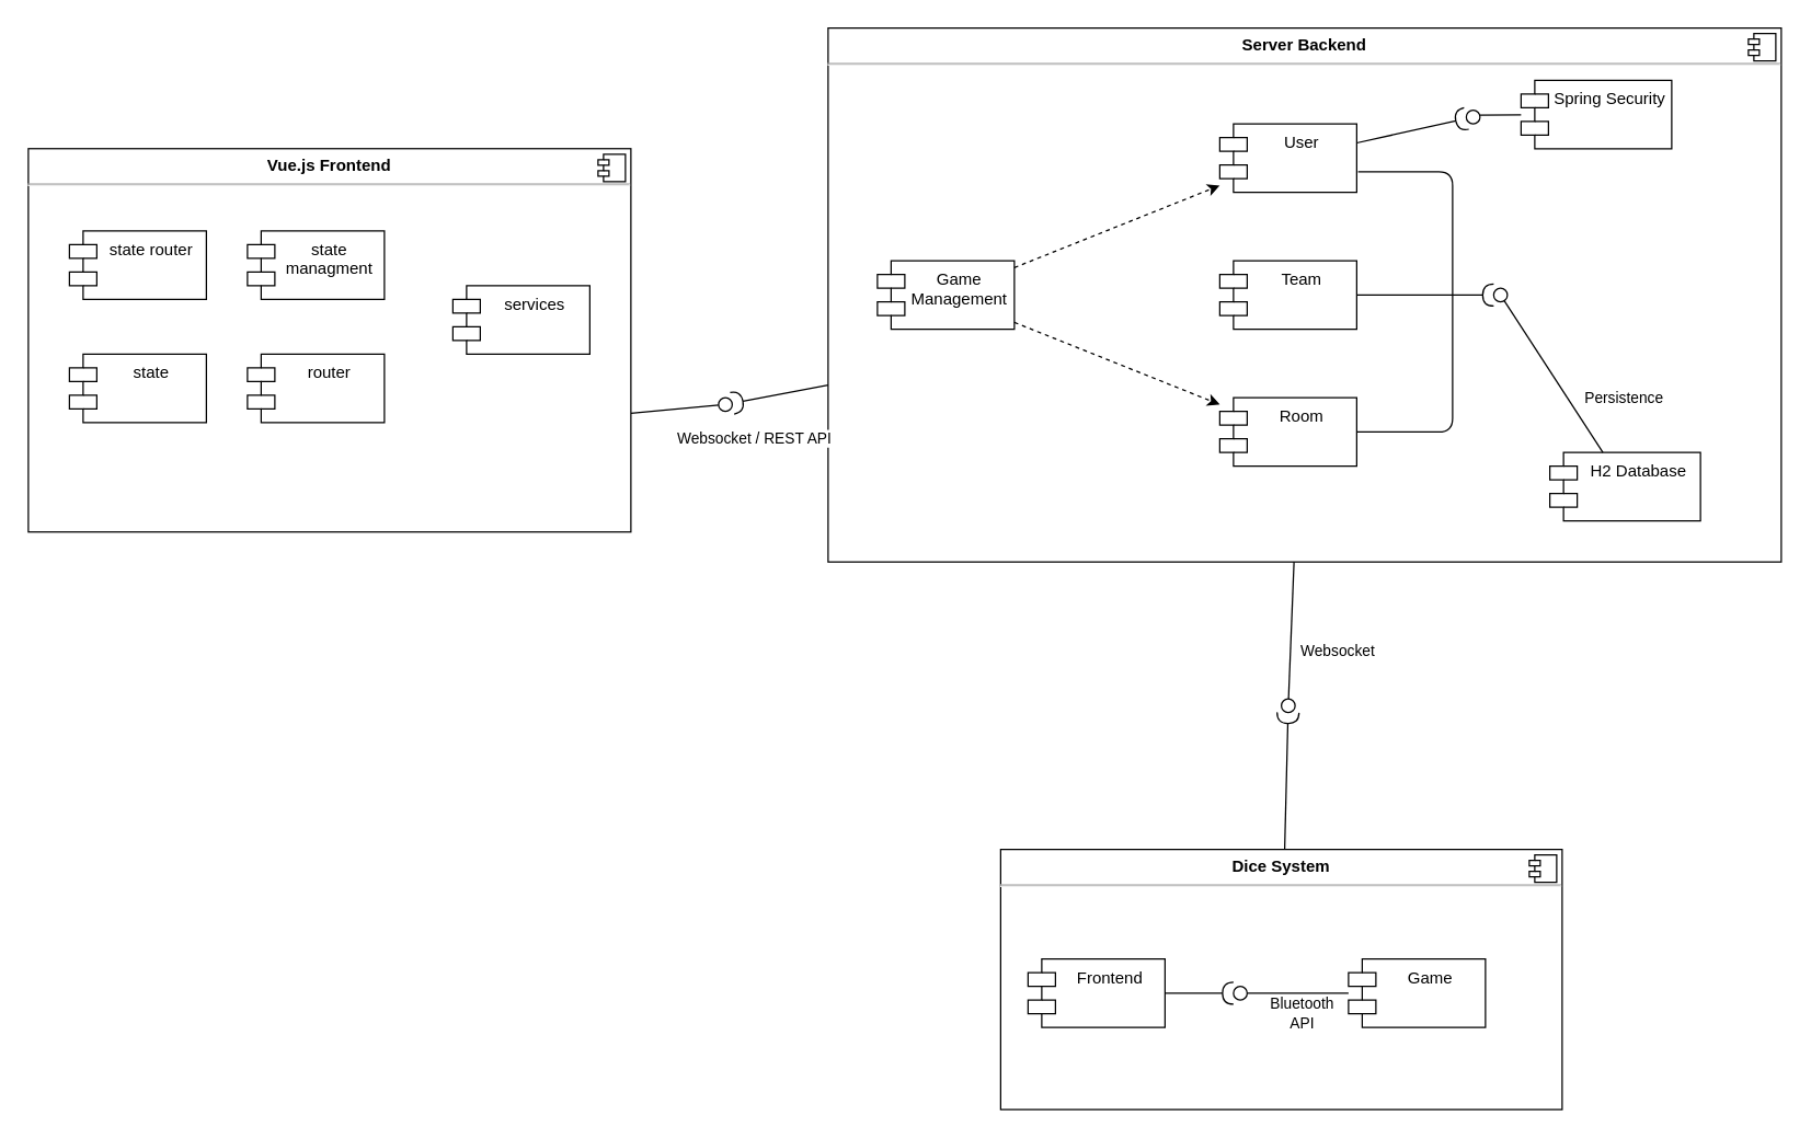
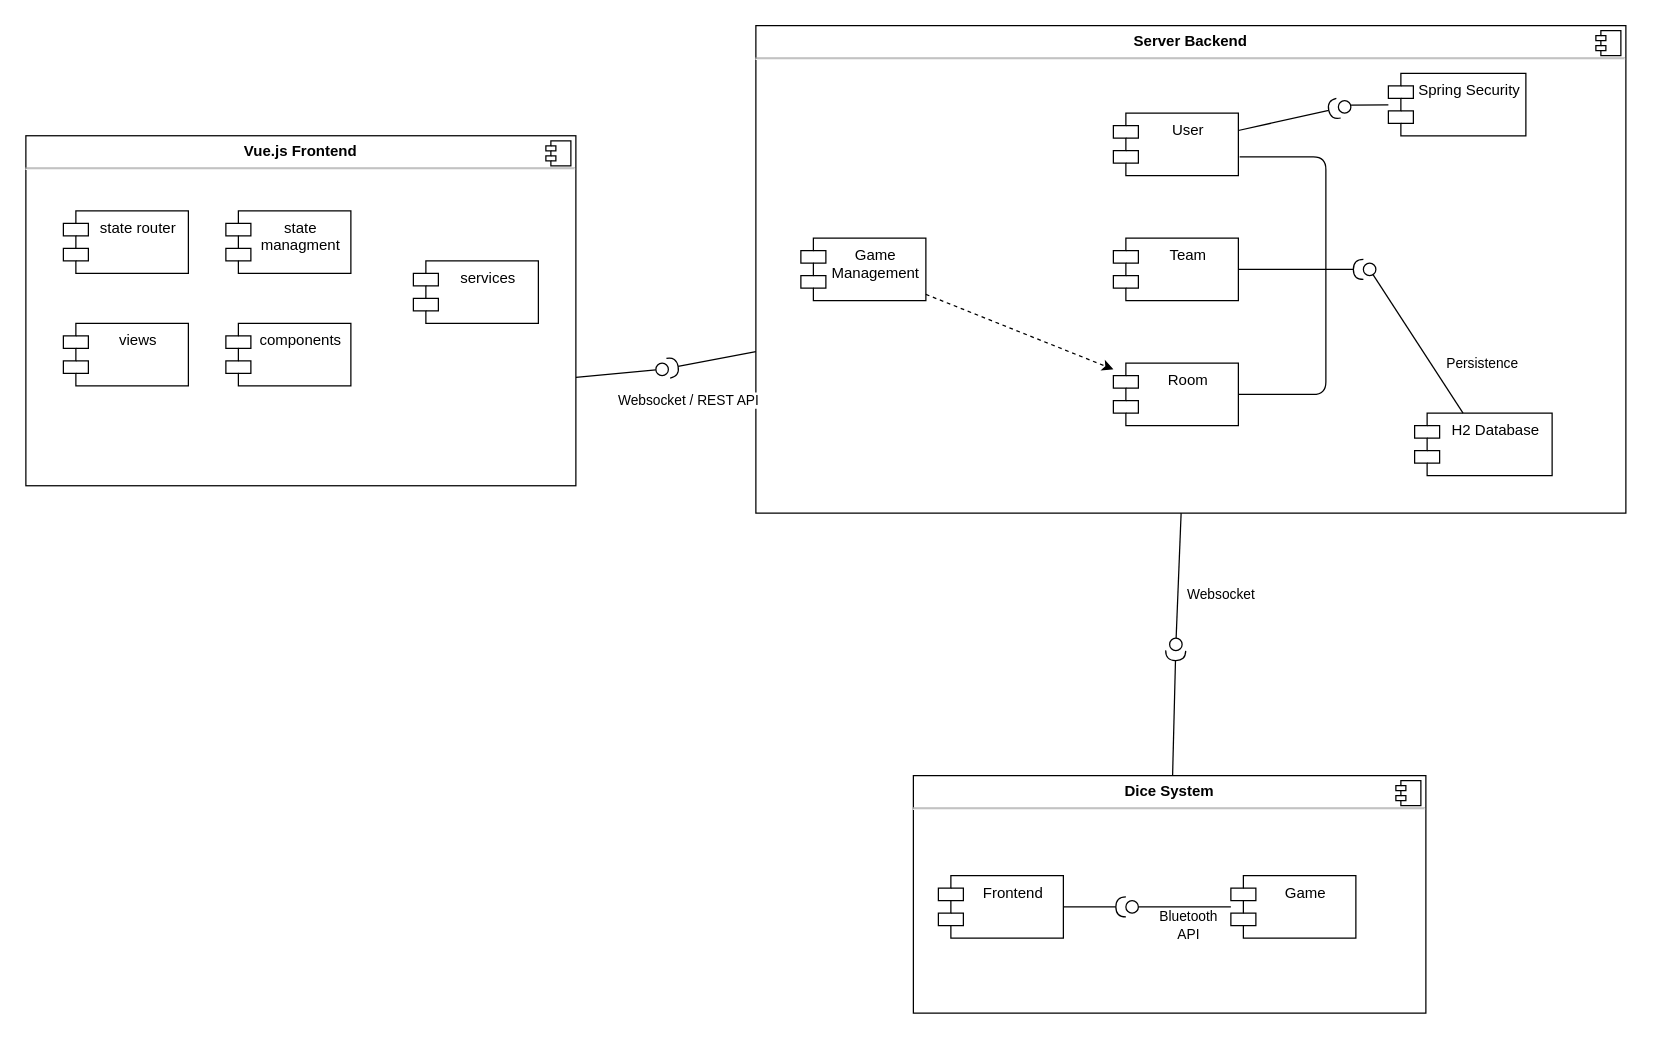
  <mxCell id="0" />
  <mxCell id="1" parent="0" />
  <mxCell id="2" value="&lt;p style=&quot;margin: 0px ; margin-top: 6px ; text-align: center&quot;&gt;&lt;b&gt;Server Backend&lt;/b&gt;&lt;/p&gt;&lt;hr&gt;&lt;p style=&quot;margin: 0px ; margin-left: 8px&quot;&gt;&lt;br&gt;&lt;/p&gt;" style="align=left;overflow=fill;html=1;dropTarget=0;" parent="1" vertex="1"><mxGeometry x="604" y="20" width="696" height="390" as="geometry" /></mxCell>
  <mxCell id="3" value="" style="shape=component;jettyWidth=8;jettyHeight=4;" parent="2" vertex="1"><mxGeometry x="1" width="20" height="20" relative="1" as="geometry"><mxPoint x="-24" y="4" as="offset" /></mxGeometry></mxCell>
  <mxCell id="4" value="&lt;p style=&quot;margin: 0px ; margin-top: 6px ; text-align: center&quot;&gt;&lt;b&gt;Dice System&lt;/b&gt;&lt;/p&gt;&lt;hr&gt;&lt;p style=&quot;margin: 0px ; margin-left: 8px&quot;&gt;&lt;br&gt;&lt;/p&gt;" style="align=left;overflow=fill;html=1;dropTarget=0;" parent="1" vertex="1"><mxGeometry x="730" y="620" width="410" height="190" as="geometry" /></mxCell>
  <mxCell id="5" value="" style="shape=component;jettyWidth=8;jettyHeight=4;" parent="4" vertex="1"><mxGeometry x="1" width="20" height="20" relative="1" as="geometry"><mxPoint x="-24" y="4" as="offset" /></mxGeometry></mxCell>
  <mxCell id="6" value="" style="rounded=0;orthogonalLoop=1;jettySize=auto;html=1;endArrow=none;endFill=0;" parent="1" target="18" edge="1"><mxGeometry relative="1" as="geometry"><mxPoint x="460" y="301.462" as="sourcePoint" /></mxGeometry></mxCell>
  <mxCell id="7" value="User" style="shape=module;align=left;spacingLeft=20;align=center;verticalAlign=top;" parent="1" vertex="1"><mxGeometry x="890" y="90" width="100" height="50" as="geometry" /></mxCell>
  <mxCell id="8" value="H2 Database" style="shape=module;align=left;spacingLeft=20;align=center;verticalAlign=top;" parent="1" vertex="1"><mxGeometry x="1131" y="330" width="110" height="50" as="geometry" /></mxCell>
  <mxCell id="9" value="Frontend" style="shape=module;align=left;spacingLeft=20;align=center;verticalAlign=top;" parent="1" vertex="1"><mxGeometry x="750" y="700" width="100" height="50" as="geometry" /></mxCell>
  <mxCell id="10" value="Game" style="shape=module;align=left;spacingLeft=20;align=center;verticalAlign=top;" parent="1" vertex="1"><mxGeometry x="984" y="700" width="100" height="50" as="geometry" /></mxCell>
  <mxCell id="11" value="Bluetooth&lt;br&gt;API" style="rounded=0;orthogonalLoop=1;jettySize=auto;html=1;endArrow=none;endFill=0;" parent="1" source="10" target="13" edge="1"><mxGeometry x="-0.081" y="15" relative="1" as="geometry"><mxPoint x="988.998" y="830" as="sourcePoint" /><mxPoint as="offset" /></mxGeometry></mxCell>
  <mxCell id="12" value="" style="rounded=0;orthogonalLoop=1;jettySize=auto;html=1;endArrow=halfCircle;endFill=0;endSize=6;strokeWidth=1;" parent="1" source="9" target="13" edge="1"><mxGeometry relative="1" as="geometry"><mxPoint x="950" y="595" as="sourcePoint" /></mxGeometry></mxCell>
  <mxCell id="13" value="" style="ellipse;whiteSpace=wrap;html=1;fontFamily=Helvetica;fontSize=12;fontColor=#000000;align=center;strokeColor=#000000;fillColor=#ffffff;points=[];aspect=fixed;resizable=0;" parent="1" vertex="1"><mxGeometry x="900" y="720" width="10" height="10" as="geometry" /></mxCell>
  <mxCell id="14" value="" style="rounded=0;orthogonalLoop=1;jettySize=auto;html=1;endArrow=none;endFill=0;" parent="1" source="2" target="16" edge="1"><mxGeometry relative="1" as="geometry"><mxPoint x="390" y="555" as="sourcePoint" /></mxGeometry></mxCell>
  <mxCell id="15" value="Websocket" style="edgeLabel;html=1;align=center;verticalAlign=middle;resizable=0;points=[];" parent="14" vertex="1" connectable="0"><mxGeometry x="0.279" y="1" relative="1" as="geometry"><mxPoint x="32.93" y="0.63" as="offset" /></mxGeometry></mxCell>
  <mxCell id="16" value="" style="ellipse;whiteSpace=wrap;html=1;fontFamily=Helvetica;fontSize=12;fontColor=#000000;align=center;strokeColor=#000000;fillColor=#ffffff;points=[];aspect=fixed;resizable=0;" parent="1" vertex="1"><mxGeometry x="935" y="510" width="10" height="10" as="geometry" /></mxCell>
  <mxCell id="17" value="" style="rounded=0;orthogonalLoop=1;jettySize=auto;html=1;endArrow=halfCircle;endFill=0;endSize=6;strokeWidth=1;" parent="1" source="4" target="16" edge="1"><mxGeometry relative="1" as="geometry"><mxPoint x="949.778" y="620" as="sourcePoint" /><mxPoint x="970" y="490" as="targetPoint" /></mxGeometry></mxCell>
  <mxCell id="18" value="" style="ellipse;whiteSpace=wrap;html=1;fontFamily=Helvetica;fontSize=12;fontColor=#000000;align=center;strokeColor=#000000;fillColor=#ffffff;points=[];aspect=fixed;resizable=0;" parent="1" vertex="1"><mxGeometry x="524" y="290" width="10" height="10" as="geometry" /></mxCell>
  <mxCell id="19" value="Websocket / REST API" style="rounded=0;orthogonalLoop=1;jettySize=auto;html=1;endArrow=halfCircle;endFill=0;endSize=6;strokeWidth=1;" parent="1" source="2" target="18" edge="1"><mxGeometry x="0.692" y="28" relative="1" as="geometry"><mxPoint x="614" y="69.484" as="sourcePoint" /><mxPoint x="400" y="-20" as="targetPoint" /><mxPoint y="1" as="offset" /></mxGeometry></mxCell>
  <mxCell id="20" value="&lt;p style=&quot;margin: 0px ; margin-top: 6px ; text-align: center&quot;&gt;&lt;b&gt;Vue.js Frontend&lt;/b&gt;&lt;/p&gt;&lt;hr&gt;&lt;p style=&quot;margin: 0px ; margin-left: 8px&quot;&gt;&lt;br&gt;&lt;/p&gt;" style="align=left;overflow=fill;html=1;dropTarget=0;" parent="1" vertex="1"><mxGeometry x="20" y="108.1" width="440" height="280" as="geometry" /></mxCell>
  <mxCell id="21" value="" style="shape=component;jettyWidth=8;jettyHeight=4;" parent="20" vertex="1"><mxGeometry x="1" width="20" height="20" relative="1" as="geometry"><mxPoint x="-24" y="4" as="offset" /></mxGeometry></mxCell>
- <mxCell id="22" value="router" style="shape=module;align=left;spacingLeft=20;align=center;verticalAlign=top;" parent="1" vertex="1"><mxGeometry x="180" y="258.1" width="100" height="50" as="geometry" /></mxCell>
- <mxCell id="23" value="state" style="shape=module;align=left;spacingLeft=20;align=center;verticalAlign=top;" parent="1" vertex="1"><mxGeometry x="50" y="258.1" width="100" height="50" as="geometry" /></mxCell>
+ <mxCell id="22" value="components" style="shape=module;align=left;spacingLeft=20;align=center;verticalAlign=top;" parent="1" vertex="1"><mxGeometry x="180" y="258.1" width="100" height="50" as="geometry" /></mxCell>
+ <mxCell id="23" value="views" style="shape=module;align=left;spacingLeft=20;align=center;verticalAlign=top;" parent="1" vertex="1"><mxGeometry x="50" y="258.1" width="100" height="50" as="geometry" /></mxCell>
  <mxCell id="24" value="state&#10;managment" style="shape=module;align=left;spacingLeft=20;align=center;verticalAlign=top;" parent="1" vertex="1"><mxGeometry x="180" y="168.1" width="100" height="50" as="geometry" /></mxCell>
  <mxCell id="25" value="state router" style="shape=module;align=left;spacingLeft=20;align=center;verticalAlign=top;" parent="1" vertex="1"><mxGeometry x="50" y="168.1" width="100" height="50" as="geometry" /></mxCell>
  <mxCell id="26" value="services" style="shape=module;align=left;spacingLeft=20;align=center;verticalAlign=top;" parent="1" vertex="1"><mxGeometry x="330" y="208.1" width="100" height="50" as="geometry" /></mxCell>
  <mxCell id="27" value="Spring Security" style="shape=module;align=left;spacingLeft=20;align=center;verticalAlign=top;" vertex="1" parent="1"><mxGeometry x="1110" y="58.1" width="110" height="50" as="geometry" /></mxCell>
  <mxCell id="28" value="Game&#10;Management" style="shape=module;align=left;spacingLeft=20;align=center;verticalAlign=top;" vertex="1" parent="1"><mxGeometry x="640" y="190" width="100" height="50" as="geometry" /></mxCell>
  <mxCell id="29" value="Team" style="shape=module;align=left;spacingLeft=20;align=center;verticalAlign=top;" vertex="1" parent="1"><mxGeometry x="890" y="190" width="100" height="50" as="geometry" /></mxCell>
  <mxCell id="30" value="Room" style="shape=module;align=left;spacingLeft=20;align=center;verticalAlign=top;" vertex="1" parent="1"><mxGeometry x="890" y="290" width="100" height="50" as="geometry" /></mxCell>
  <mxCell id="31" value="" style="rounded=0;orthogonalLoop=1;jettySize=auto;html=1;endArrow=none;endFill=0;" edge="1" parent="1" source="27"><mxGeometry relative="1" as="geometry"><mxPoint x="1100" y="75.65" as="sourcePoint" /><mxPoint x="1080" y="83.65" as="targetPoint" /></mxGeometry></mxCell>
  <mxCell id="32" value="" style="rounded=0;orthogonalLoop=1;jettySize=auto;html=1;endArrow=halfCircle;endFill=0;endSize=6;strokeWidth=1;" edge="1" target="33" parent="1" source="7"><mxGeometry relative="1" as="geometry"><mxPoint x="990" y="99.997" as="sourcePoint" /><mxPoint x="1080.047" y="112.417" as="targetPoint" /></mxGeometry></mxCell>
  <mxCell id="33" value="" style="ellipse;whiteSpace=wrap;html=1;fontFamily=Helvetica;fontSize=12;fontColor=#000000;align=center;strokeColor=#000000;fillColor=#ffffff;points=[];aspect=fixed;resizable=0;" vertex="1" parent="1"><mxGeometry x="1070" y="80" width="10" height="10" as="geometry" /></mxCell>
  <mxCell id="34" value="Persistence" style="rounded=0;orthogonalLoop=1;jettySize=auto;html=1;endArrow=none;endFill=0;" edge="1" parent="1" source="8" target="35"><mxGeometry x="-0.627" y="-35" relative="1" as="geometry"><mxPoint x="1139.03" y="354" as="sourcePoint" /><mxPoint x="1090" y="250" as="targetPoint" /><mxPoint as="offset" /></mxGeometry></mxCell>
  <mxCell id="35" value="" style="ellipse;whiteSpace=wrap;html=1;fontFamily=Helvetica;fontSize=12;fontColor=#000000;align=center;strokeColor=#000000;fillColor=#ffffff;points=[];aspect=fixed;resizable=0;" vertex="1" parent="1"><mxGeometry x="1090" y="210" width="10" height="10" as="geometry" /></mxCell>
  <mxCell id="36" value="" style="rounded=0;orthogonalLoop=1;jettySize=auto;html=1;endArrow=halfCircle;endFill=0;endSize=6;strokeWidth=1;exitX=1;exitY=0.5;exitDx=0;exitDy=0;" edge="1" parent="1" source="29" target="35"><mxGeometry relative="1" as="geometry"><mxPoint x="1000" y="150" as="sourcePoint" /><mxPoint x="1091.464" y="241.464" as="targetPoint" /><Array as="points" /></mxGeometry></mxCell>
  <mxCell id="37" value="" style="endArrow=none;html=1;" edge="1" parent="1" source="30"><mxGeometry width="50" height="50" relative="1" as="geometry"><mxPoint x="1050" y="200" as="sourcePoint" /><mxPoint x="991" y="125" as="targetPoint" /><Array as="points"><mxPoint x="1060" y="315" /><mxPoint x="1060" y="125" /></Array></mxGeometry></mxCell>
- <mxCell id="38" value="" style="endArrow=classic;html=1;dashed=1;" edge="1" parent="1" source="28" target="7"><mxGeometry width="50" height="50" relative="1" as="geometry"><mxPoint x="760" y="170" as="sourcePoint" /><mxPoint x="810" y="120" as="targetPoint" /></mxGeometry></mxCell>
  <mxCell id="39" value="" style="endArrow=classic;html=1;dashed=1;" edge="1" parent="1" source="28" target="30"><mxGeometry width="50" height="50" relative="1" as="geometry"><mxPoint x="750" y="205" as="sourcePoint" /><mxPoint x="900" y="145" as="targetPoint" /></mxGeometry></mxCell>
